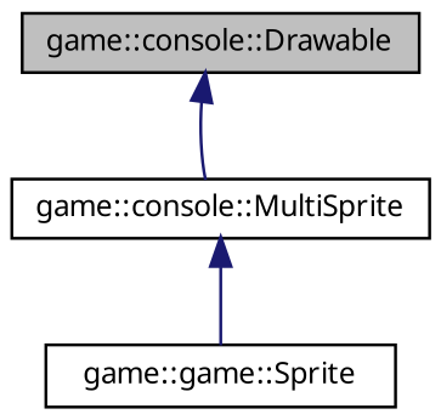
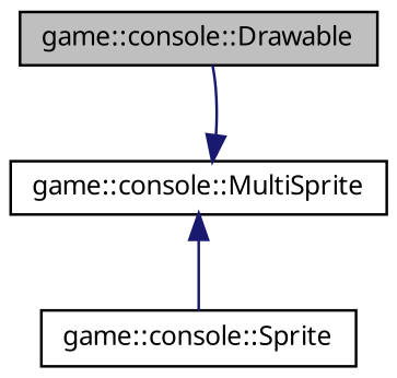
  digraph {
    fontname="Noto Sans"
    node [color=black fillcolor=white fontname="Noto Sans" fontsize=10 shape=record style=filled]
    edge [color=midnightblue dir=back fontname="Noto Sans" fontsize=10 labelfontname=Helvetica labelfontsize=10 style=solid]
    n1 [fillcolor=grey75 fontcolor=black height=0.2 label="game::console::Drawable" width=0.4]
    n2 [height=0.2 label="game::console::MultiSprite" width=0.4]
-   n3 [height=0.2 label="game::game::Sprite" width=0.4]
-   n1 -> n2
+   n3 [height=0.2 label="game::console::Sprite" width=0.4]
+   n2 -> n1
    n2 -> n3
  }
